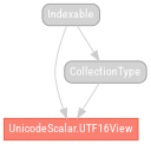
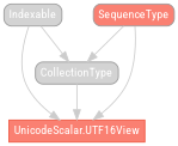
  strict digraph {
    fontname="Roboto Condensed"
    node [color="#999999" fillcolor=salmon fontcolor=white fontname="Roboto Condensed" fontsize=12 margin="0.07,0.05" shape=box style="filled,rounded"]
    edge [color="#cccccc" fontname="Roboto Condensed"]
    "UnicodeScalar.UTF16View" [color="#ee543d" height=0.3 style=filled]
    CollectionType [fillcolor=lightgrey height=0.3]
    Indexable [fillcolor=lightgrey height=0.3]
+   SequenceType [height=0.3]
    subgraph sub_1 {
      rank=max
      "UnicodeScalar.UTF16View"
    }
    CollectionType -> "UnicodeScalar.UTF16View"
    Indexable -> "UnicodeScalar.UTF16View"
    Indexable -> CollectionType
+   SequenceType -> "UnicodeScalar.UTF16View"
+   SequenceType -> CollectionType
  }
